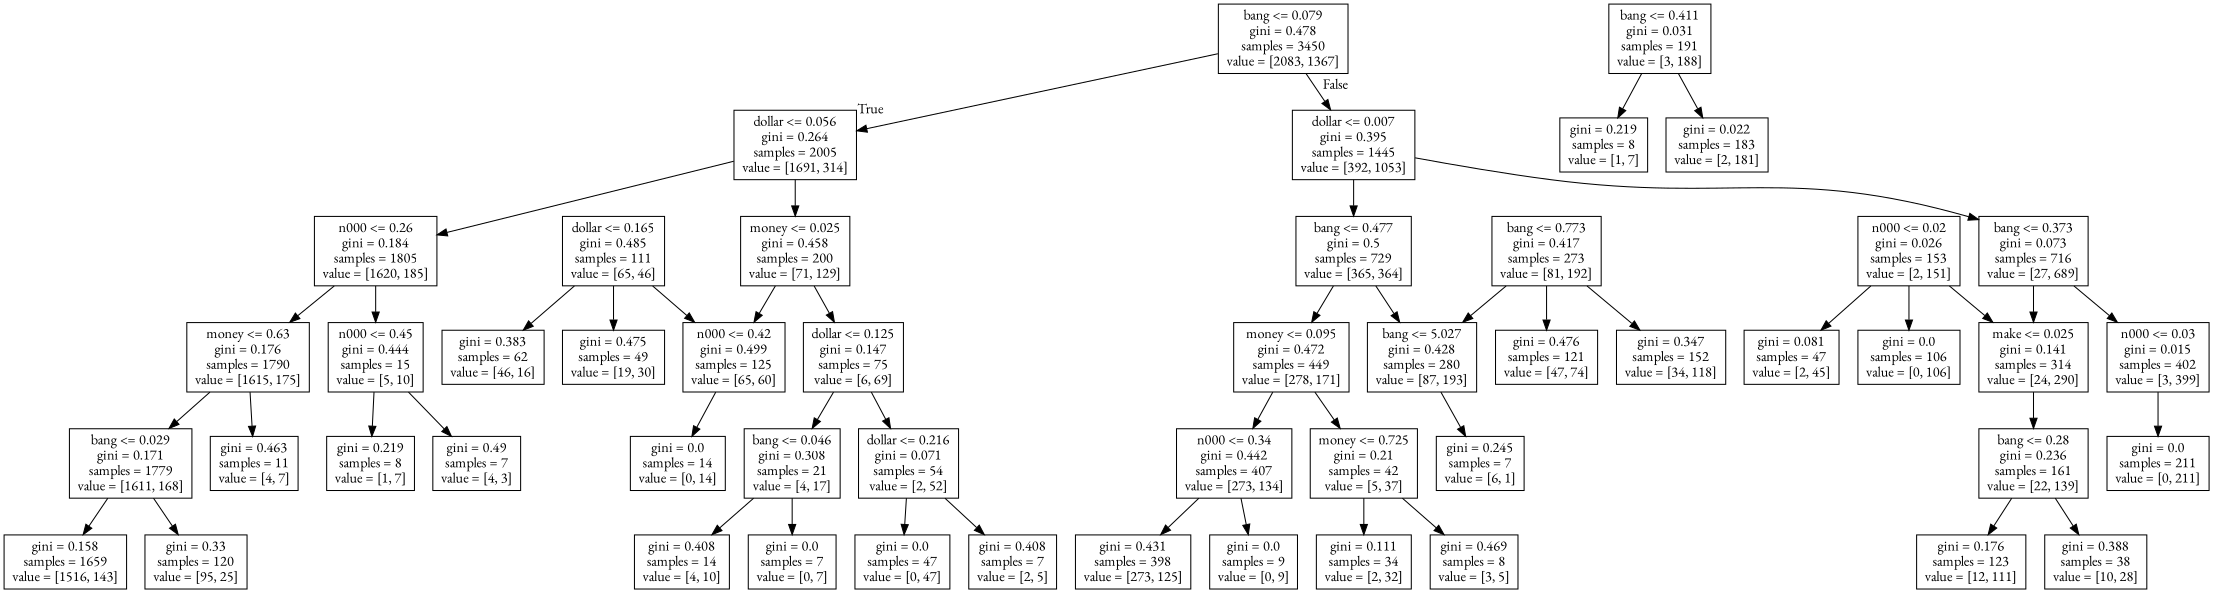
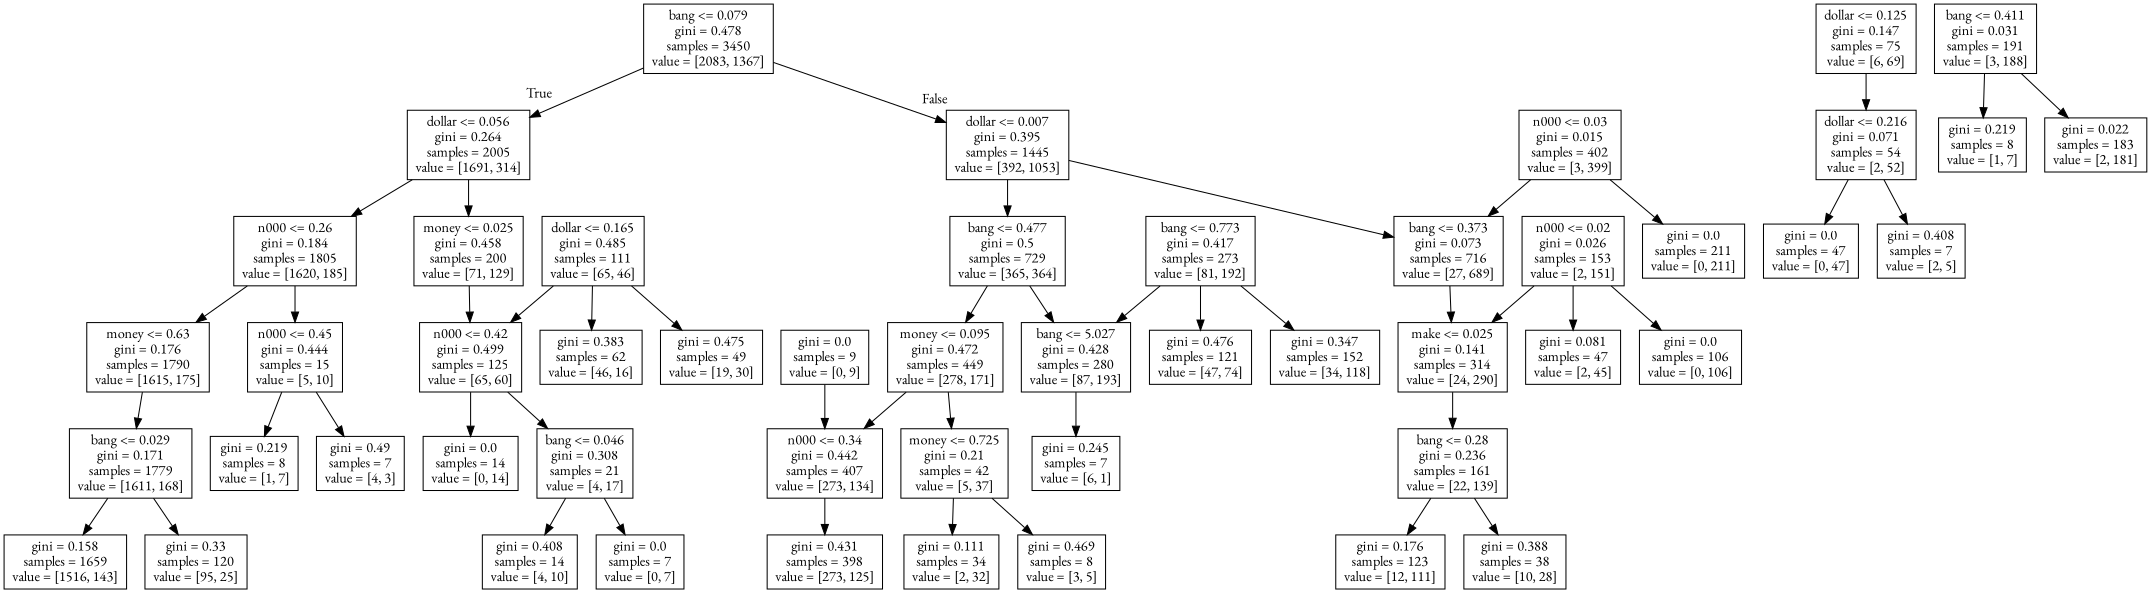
  digraph {
    fontname="EB Garamond"
    node [fontname="EB Garamond" shape=box]
    edge [fontname="EB Garamond"]
    n1 [label="bang <= 0.079\ngini = 0.478\nsamples = 3450\nvalue = [2083, 1367]"]
    n2 [label="dollar <= 0.056\ngini = 0.264\nsamples = 2005\nvalue = [1691, 314]"]
    n3 [label="dollar <= 0.007\ngini = 0.395\nsamples = 1445\nvalue = [392, 1053]"]
    n4 [label="n000 <= 0.26\ngini = 0.184\nsamples = 1805\nvalue = [1620, 185]"]
    n5 [label="money <= 0.025\ngini = 0.458\nsamples = 200\nvalue = [71, 129]"]
    n6 [label="bang <= 0.477\ngini = 0.5\nsamples = 729\nvalue = [365, 364]"]
    n7 [label="bang <= 0.373\ngini = 0.073\nsamples = 716\nvalue = [27, 689]"]
    n8 [label="money <= 0.63\ngini = 0.176\nsamples = 1790\nvalue = [1615, 175]"]
    n9 [label="n000 <= 0.45\ngini = 0.444\nsamples = 15\nvalue = [5, 10]"]
    n10 [label="n000 <= 0.42\ngini = 0.499\nsamples = 125\nvalue = [65, 60]"]
    n11 [label="dollar <= 0.125\ngini = 0.147\nsamples = 75\nvalue = [6, 69]"]
    n12 [label="bang <= 0.029\ngini = 0.171\nsamples = 1779\nvalue = [1611, 168]"]
-   n13 [label="gini = 0.463\nsamples = 11\nvalue = [4, 7]"]
    n14 [label="gini = 0.219\nsamples = 8\nvalue = [1, 7]"]
    n15 [label="gini = 0.49\nsamples = 7\nvalue = [4, 3]"]
    n16 [label="gini = 0.158\nsamples = 1659\nvalue = [1516, 143]"]
    n17 [label="gini = 0.33\nsamples = 120\nvalue = [95, 25]"]
    n18 [label="gini = 0.0\nsamples = 14\nvalue = [0, 14]"]
    n19 [label="bang <= 0.046\ngini = 0.308\nsamples = 21\nvalue = [4, 17]"]
    n20 [label="dollar <= 0.216\ngini = 0.071\nsamples = 54\nvalue = [2, 52]"]
    n21 [label="dollar <= 0.165\ngini = 0.485\nsamples = 111\nvalue = [65, 46]"]
    n22 [label="gini = 0.383\nsamples = 62\nvalue = [46, 16]"]
    n23 [label="gini = 0.475\nsamples = 49\nvalue = [19, 30]"]
    n24 [label="gini = 0.408\nsamples = 14\nvalue = [4, 10]"]
    n25 [label="gini = 0.0\nsamples = 7\nvalue = [0, 7]"]
    n26 [label="gini = 0.0\nsamples = 47\nvalue = [0, 47]"]
    n27 [label="gini = 0.408\nsamples = 7\nvalue = [2, 5]"]
    n28 [label="money <= 0.095\ngini = 0.472\nsamples = 449\nvalue = [278, 171]"]
    n29 [label="bang <= 5.027\ngini = 0.428\nsamples = 280\nvalue = [87, 193]"]
    n30 [label="make <= 0.025\ngini = 0.141\nsamples = 314\nvalue = [24, 290]"]
    n31 [label="n000 <= 0.03\ngini = 0.015\nsamples = 402\nvalue = [3, 399]"]
    n32 [label="n000 <= 0.34\ngini = 0.442\nsamples = 407\nvalue = [273, 134]"]
    n33 [label="money <= 0.725\ngini = 0.21\nsamples = 42\nvalue = [5, 37]"]
    n34 [label="gini = 0.245\nsamples = 7\nvalue = [6, 1]"]
    n35 [label="gini = 0.431\nsamples = 398\nvalue = [273, 125]"]
    n36 [label="gini = 0.0\nsamples = 9\nvalue = [0, 9]"]
    n37 [label="gini = 0.111\nsamples = 34\nvalue = [2, 32]"]
    n38 [label="gini = 0.469\nsamples = 8\nvalue = [3, 5]"]
    n39 [label="bang <= 0.773\ngini = 0.417\nsamples = 273\nvalue = [81, 192]"]
    n40 [label="gini = 0.476\nsamples = 121\nvalue = [47, 74]"]
    n41 [label="gini = 0.347\nsamples = 152\nvalue = [34, 118]"]
    n42 [label="bang <= 0.28\ngini = 0.236\nsamples = 161\nvalue = [22, 139]"]
    n43 [label="gini = 0.0\nsamples = 211\nvalue = [0, 211]"]
    n44 [label="gini = 0.176\nsamples = 123\nvalue = [12, 111]"]
    n45 [label="gini = 0.388\nsamples = 38\nvalue = [10, 28]"]
    n46 [label="n000 <= 0.02\ngini = 0.026\nsamples = 153\nvalue = [2, 151]"]
    n47 [label="gini = 0.081\nsamples = 47\nvalue = [2, 45]"]
    n48 [label="gini = 0.0\nsamples = 106\nvalue = [0, 106]"]
    n49 [label="bang <= 0.411\ngini = 0.031\nsamples = 191\nvalue = [3, 188]"]
    n50 [label="gini = 0.219\nsamples = 8\nvalue = [1, 7]"]
    n51 [label="gini = 0.022\nsamples = 183\nvalue = [2, 181]"]
    n1 -> n2 [headlabel=True labelangle=45 labeldistance=2.5]
    n1 -> n3 [headlabel=False labelangle=-45 labeldistance=2.5]
    n2 -> n4
    n2 -> n5
    n3 -> n6
    n3 -> n7
    n4 -> n8
    n4 -> n9
    n5 -> n10
-   n5 -> n11
    n6 -> n28
    n6 -> n29
    n7 -> n30
-   n7 -> n31
+   n31 -> n7
    n8 -> n12
-   n8 -> n13
    n9 -> n14
    n9 -> n15
    n10 -> n18
-   n11 -> n19
+   n10 -> n19
    n11 -> n20
    n12 -> n16
    n12 -> n17
    n19 -> n24
    n19 -> n25
    n20 -> n26
    n20 -> n27
    n21 -> n10
    n21 -> n22
    n21 -> n23
    n28 -> n32
    n28 -> n33
    n29 -> n34
    n30 -> n42
    n31 -> n43
    n32 -> n35
-   n32 -> n36
+   n36 -> n32
    n33 -> n37
    n33 -> n38
    n39 -> n29
    n39 -> n40
    n39 -> n41
    n42 -> n44
    n42 -> n45
    n46 -> n30
    n46 -> n47
    n46 -> n48
    n49 -> n50
    n49 -> n51
  }
